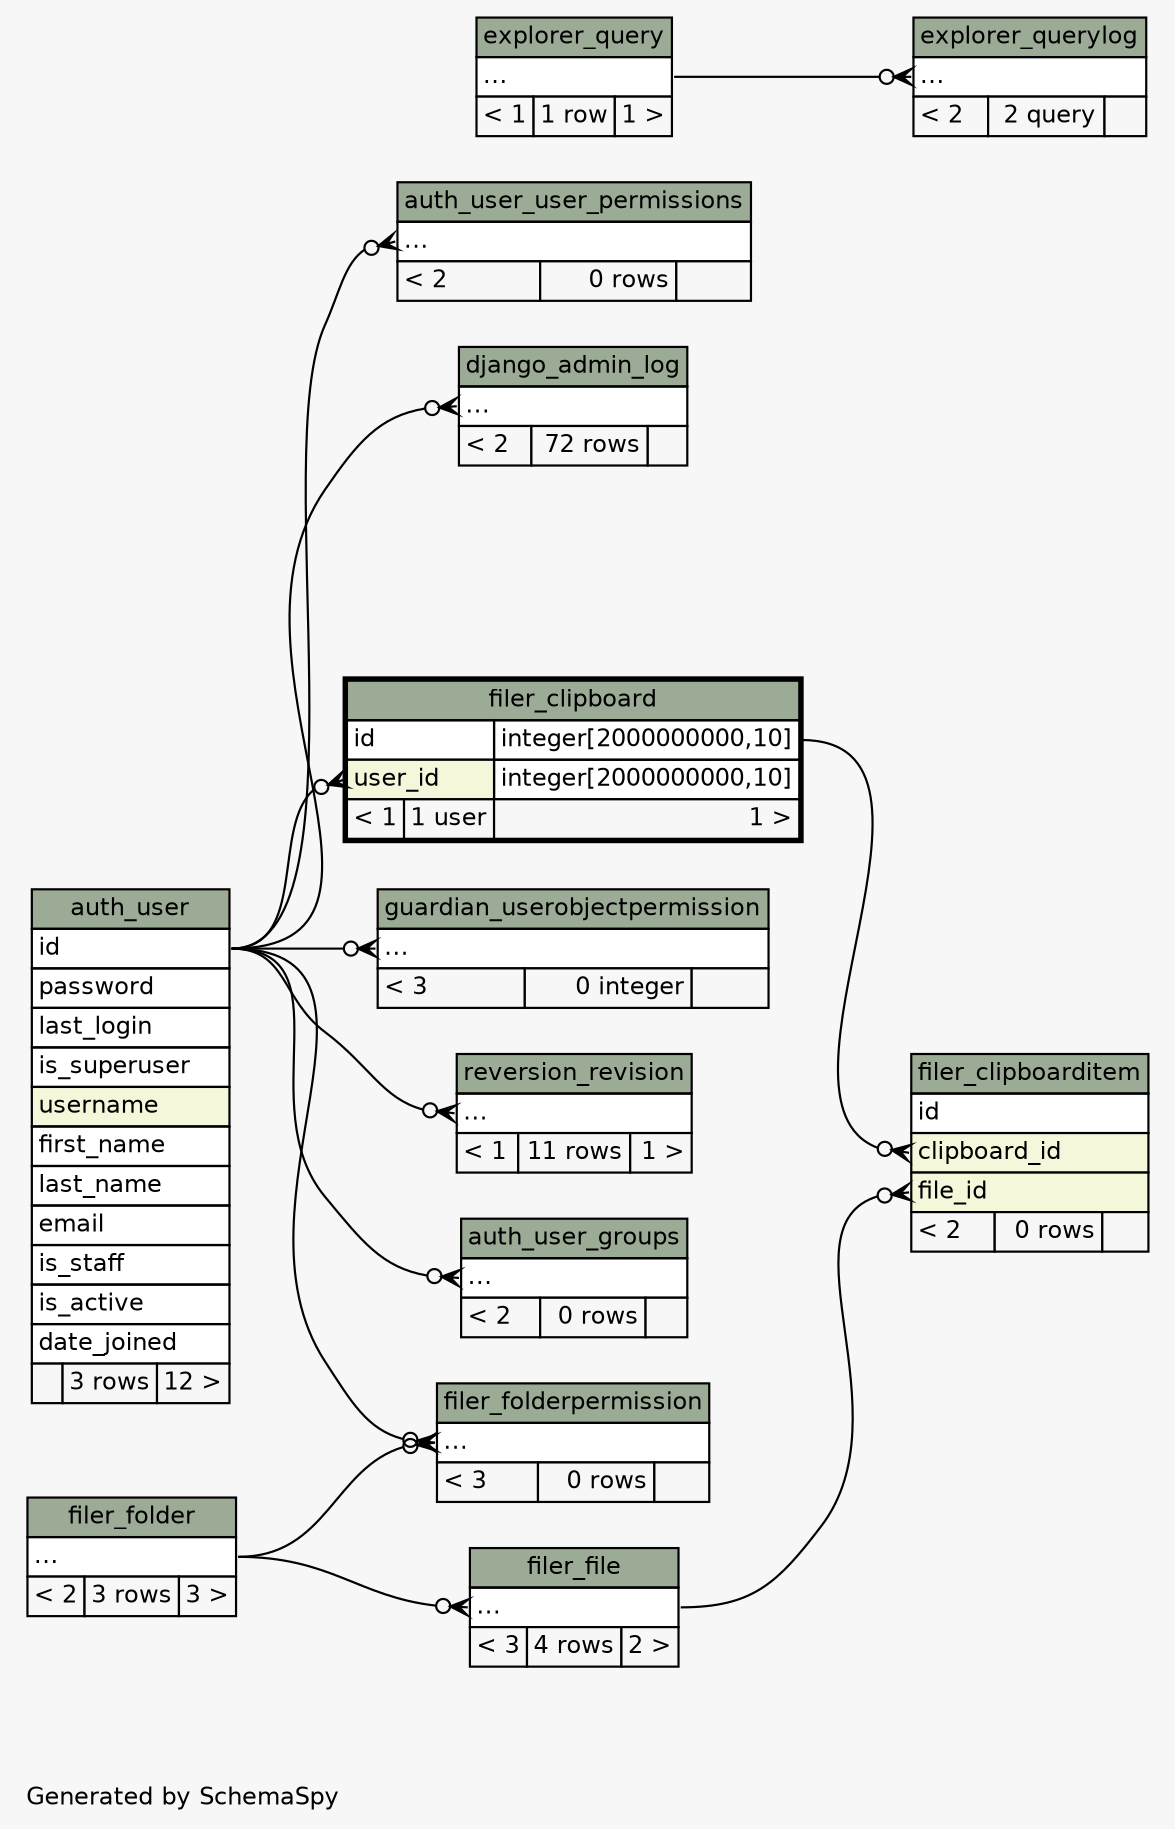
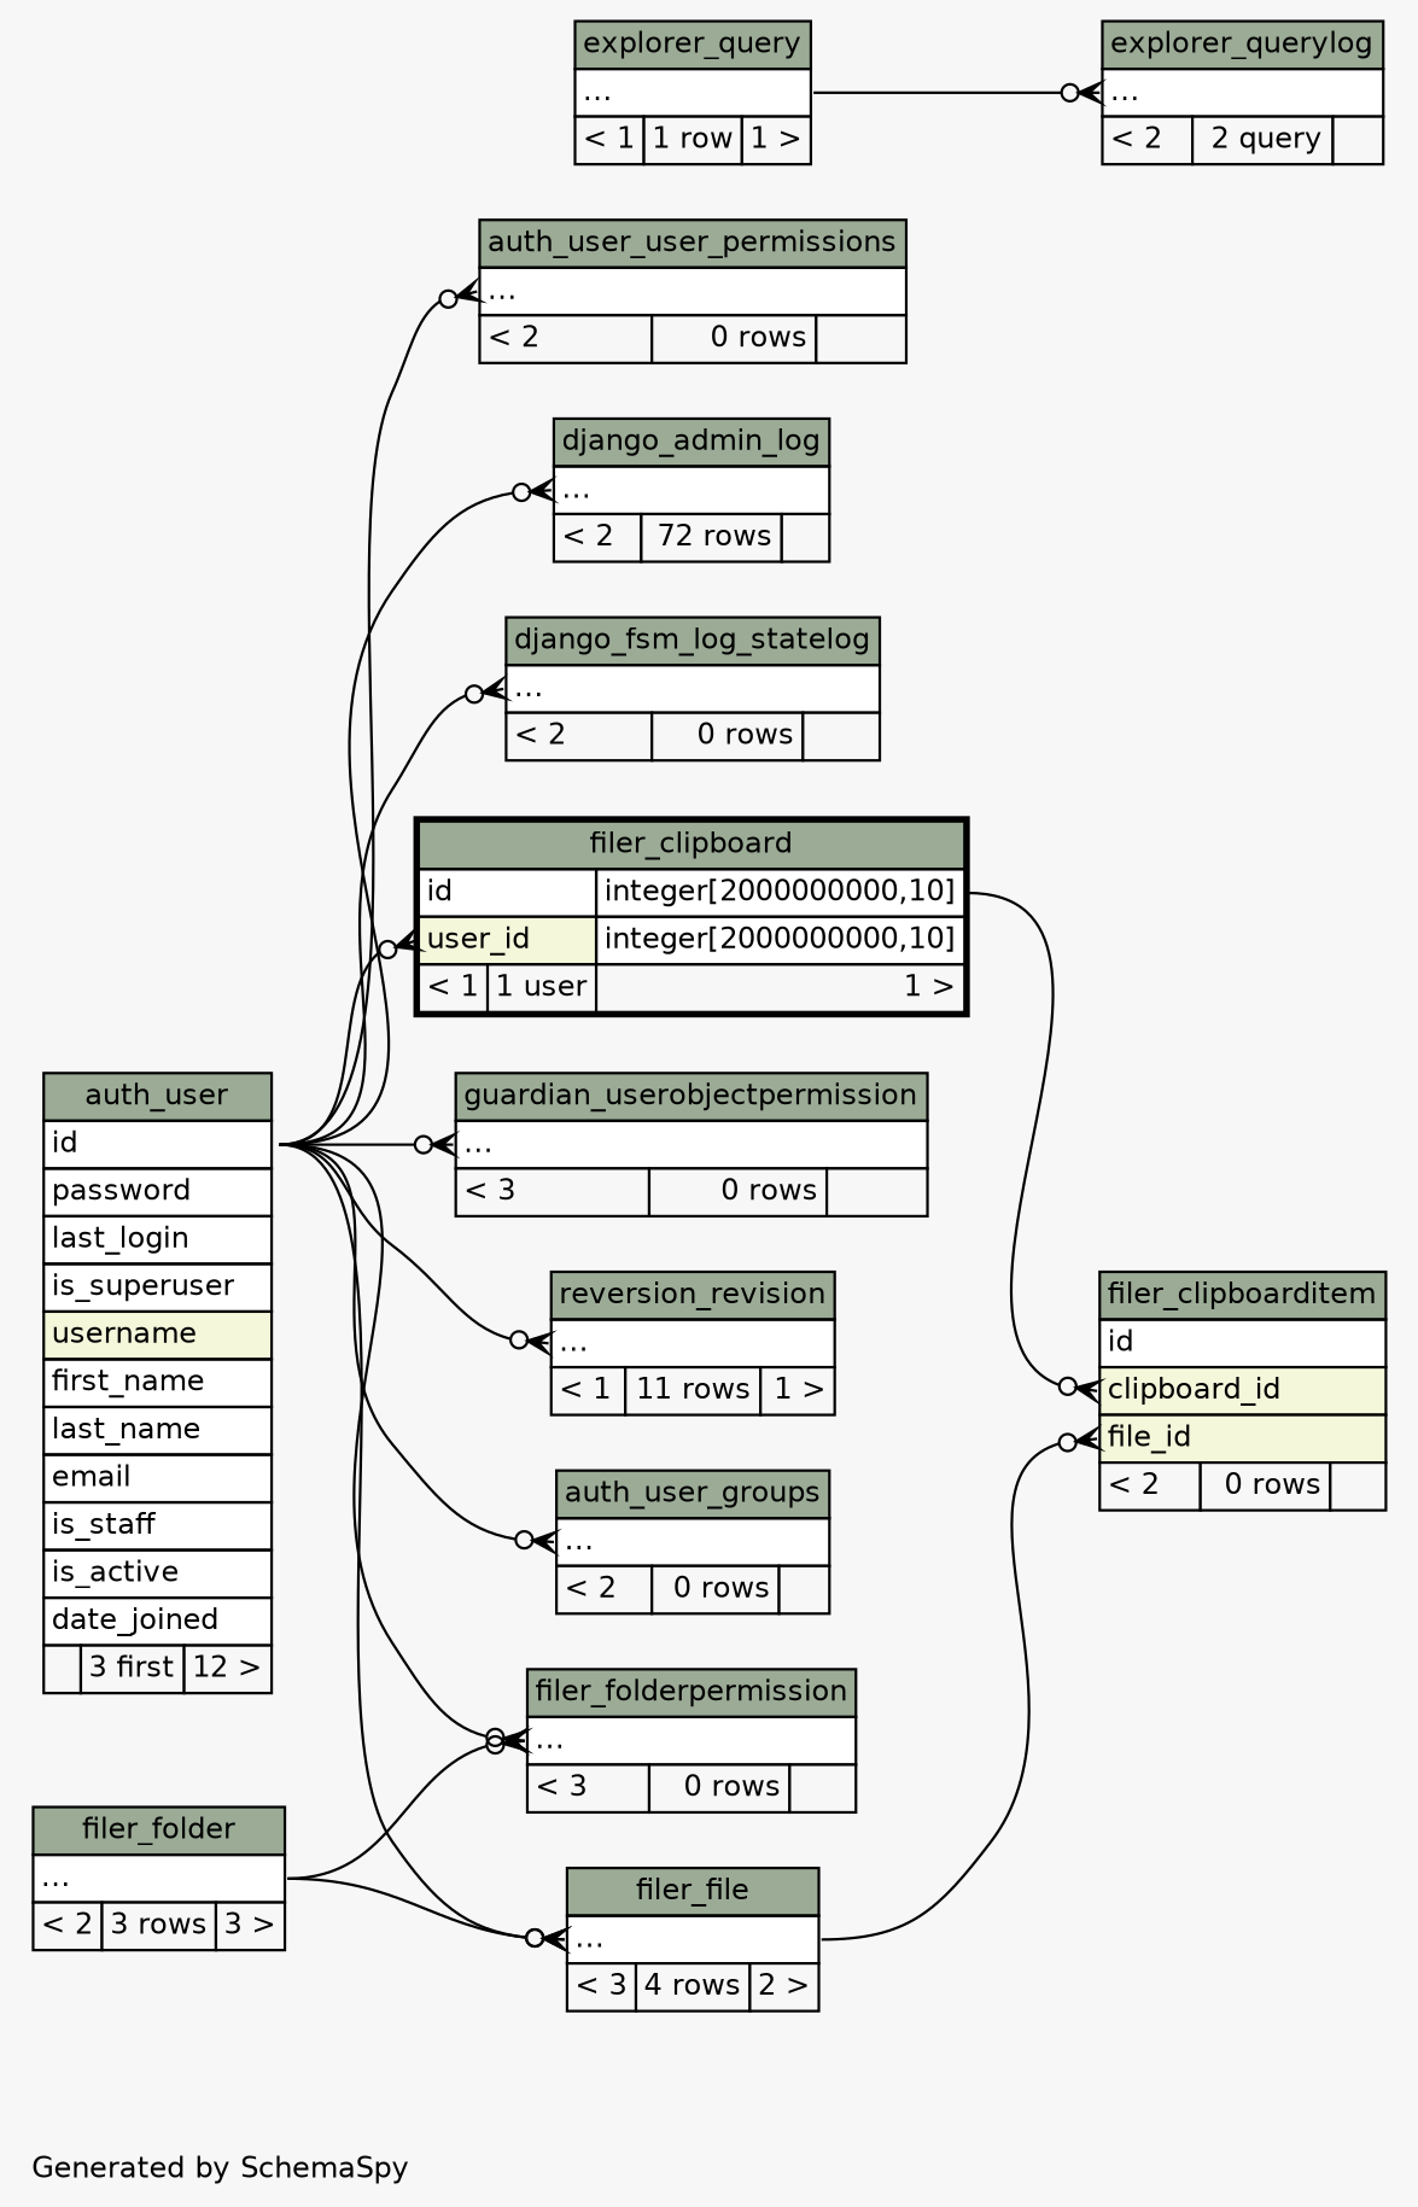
  digraph {
    bgcolor="#f7f7f7"
    fontname=Helvetica
    fontsize=11
    label="\nGenerated by SchemaSpy"
    labeljust=l
    nodesep=0.18
    rankdir=RL
    ranksep=0.46
    node [fontname=Helvetica fontsize=11 shape=plaintext]
    edge [arrowhead=none arrowsize=0.8 arrowtail=crowodot dir=back headport="id:e" tailport="elipses:w"]
    n1 [label=<     <TABLE BORDER="0" CELLBORDER="1" CELLSPACING="0" BGCOLOR="#ffffff">       <TR><TD COLSPAN="3" BGCOLOR="#9bab96" ALIGN="CENTER">auth_user_groups</TD></TR>       <TR><TD PORT="elipses" COLSPAN="3" ALIGN="LEFT">...</TD></TR>       <TR><TD ALIGN="LEFT" BGCOLOR="#f7f7f7">&lt; 2</TD><TD ALIGN="RIGHT" BGCOLOR="#f7f7f7">0 rows</TD><TD ALIGN="RIGHT" BGCOLOR="#f7f7f7">  </TD></TR>     </TABLE>>]
-   n2 [label=<     <TABLE BORDER="0" CELLBORDER="1" CELLSPACING="0" BGCOLOR="#ffffff">       <TR><TD COLSPAN="3" BGCOLOR="#9bab96" ALIGN="CENTER">auth_user</TD></TR>       <TR><TD PORT="id" COLSPAN="3" ALIGN="LEFT">id</TD></TR>       <TR><TD PORT="password" COLSPAN="3" ALIGN="LEFT">password</TD></TR>       <TR><TD PORT="last_login" COLSPAN="3" ALIGN="LEFT">last_login</TD></TR>       <TR><TD PORT="is_superuser" COLSPAN="3" ALIGN="LEFT">is_superuser</TD></TR>       <TR><TD PORT="username" COLSPAN="3" BGCOLOR="#f4f7da" ALIGN="LEFT">username</TD></TR>       <TR><TD PORT="first_name" COLSPAN="3" ALIGN="LEFT">first_name</TD></TR>       <TR><TD PORT="last_name" COLSPAN="3" ALIGN="LEFT">last_name</TD></TR>       <TR><TD PORT="email" COLSPAN="3" ALIGN="LEFT">email</TD></TR>       <TR><TD PORT="is_staff" COLSPAN="3" ALIGN="LEFT">is_staff</TD></TR>       <TR><TD PORT="is_active" COLSPAN="3" ALIGN="LEFT">is_active</TD></TR>       <TR><TD PORT="date_joined" COLSPAN="3" ALIGN="LEFT">date_joined</TD></TR>       <TR><TD ALIGN="LEFT" BGCOLOR="#f7f7f7">  </TD><TD ALIGN="RIGHT" BGCOLOR="#f7f7f7">3 rows</TD><TD ALIGN="RIGHT" BGCOLOR="#f7f7f7">12 &gt;</TD></TR>     </TABLE>>]
+   n2 [label=<     <TABLE BORDER="0" CELLBORDER="1" CELLSPACING="0" BGCOLOR="#ffffff">       <TR><TD COLSPAN="3" BGCOLOR="#9bab96" ALIGN="CENTER">auth_user</TD></TR>       <TR><TD PORT="id" COLSPAN="3" ALIGN="LEFT">id</TD></TR>       <TR><TD PORT="password" COLSPAN="3" ALIGN="LEFT">password</TD></TR>       <TR><TD PORT="last_login" COLSPAN="3" ALIGN="LEFT">last_login</TD></TR>       <TR><TD PORT="is_superuser" COLSPAN="3" ALIGN="LEFT">is_superuser</TD></TR>       <TR><TD PORT="username" COLSPAN="3" BGCOLOR="#f4f7da" ALIGN="LEFT">username</TD></TR>       <TR><TD PORT="first_name" COLSPAN="3" ALIGN="LEFT">first_name</TD></TR>       <TR><TD PORT="last_name" COLSPAN="3" ALIGN="LEFT">last_name</TD></TR>       <TR><TD PORT="email" COLSPAN="3" ALIGN="LEFT">email</TD></TR>       <TR><TD PORT="is_staff" COLSPAN="3" ALIGN="LEFT">is_staff</TD></TR>       <TR><TD PORT="is_active" COLSPAN="3" ALIGN="LEFT">is_active</TD></TR>       <TR><TD PORT="date_joined" COLSPAN="3" ALIGN="LEFT">date_joined</TD></TR>       <TR><TD ALIGN="LEFT" BGCOLOR="#f7f7f7">  </TD><TD ALIGN="RIGHT" BGCOLOR="#f7f7f7">3 first</TD><TD ALIGN="RIGHT" BGCOLOR="#f7f7f7">12 &gt;</TD></TR>     </TABLE>>]
    n3 [label=<     <TABLE BORDER="0" CELLBORDER="1" CELLSPACING="0" BGCOLOR="#ffffff">       <TR><TD COLSPAN="3" BGCOLOR="#9bab96" ALIGN="CENTER">auth_user_user_permissions</TD></TR>       <TR><TD PORT="elipses" COLSPAN="3" ALIGN="LEFT">...</TD></TR>       <TR><TD ALIGN="LEFT" BGCOLOR="#f7f7f7">&lt; 2</TD><TD ALIGN="RIGHT" BGCOLOR="#f7f7f7">0 rows</TD><TD ALIGN="RIGHT" BGCOLOR="#f7f7f7">  </TD></TR>     </TABLE>>]
    n4 [label=<     <TABLE BORDER="0" CELLBORDER="1" CELLSPACING="0" BGCOLOR="#ffffff">       <TR><TD COLSPAN="3" BGCOLOR="#9bab96" ALIGN="CENTER">django_admin_log</TD></TR>       <TR><TD PORT="elipses" COLSPAN="3" ALIGN="LEFT">...</TD></TR>       <TR><TD ALIGN="LEFT" BGCOLOR="#f7f7f7">&lt; 2</TD><TD ALIGN="RIGHT" BGCOLOR="#f7f7f7">72 rows</TD><TD ALIGN="RIGHT" BGCOLOR="#f7f7f7">  </TD></TR>     </TABLE>>]
+   n5 [label=<     <TABLE BORDER="0" CELLBORDER="1" CELLSPACING="0" BGCOLOR="#ffffff">       <TR><TD COLSPAN="3" BGCOLOR="#9bab96" ALIGN="CENTER">django_fsm_log_statelog</TD></TR>       <TR><TD PORT="elipses" COLSPAN="3" ALIGN="LEFT">...</TD></TR>       <TR><TD ALIGN="LEFT" BGCOLOR="#f7f7f7">&lt; 2</TD><TD ALIGN="RIGHT" BGCOLOR="#f7f7f7">0 rows</TD><TD ALIGN="RIGHT" BGCOLOR="#f7f7f7">  </TD></TR>     </TABLE>>]
    n6 [label=<     <TABLE BORDER="0" CELLBORDER="1" CELLSPACING="0" BGCOLOR="#ffffff">       <TR><TD COLSPAN="3" BGCOLOR="#9bab96" ALIGN="CENTER">explorer_query</TD></TR>       <TR><TD PORT="elipses" COLSPAN="3" ALIGN="LEFT">...</TD></TR>       <TR><TD ALIGN="LEFT" BGCOLOR="#f7f7f7">&lt; 1</TD><TD ALIGN="RIGHT" BGCOLOR="#f7f7f7">1 row</TD><TD ALIGN="RIGHT" BGCOLOR="#f7f7f7">1 &gt;</TD></TR>     </TABLE>>]
    n7 [label=<     <TABLE BORDER="0" CELLBORDER="1" CELLSPACING="0" BGCOLOR="#ffffff">       <TR><TD COLSPAN="3" BGCOLOR="#9bab96" ALIGN="CENTER">explorer_querylog</TD></TR>       <TR><TD PORT="elipses" COLSPAN="3" ALIGN="LEFT">...</TD></TR>       <TR><TD ALIGN="LEFT" BGCOLOR="#f7f7f7">&lt; 2</TD><TD ALIGN="RIGHT" BGCOLOR="#f7f7f7">2 query</TD><TD ALIGN="RIGHT" BGCOLOR="#f7f7f7">  </TD></TR>     </TABLE>>]
    n8 [label=<     <TABLE BORDER="2" CELLBORDER="1" CELLSPACING="0" BGCOLOR="#ffffff">       <TR><TD COLSPAN="3" BGCOLOR="#9bab96" ALIGN="CENTER">filer_clipboard</TD></TR>       <TR><TD PORT="id" COLSPAN="2" ALIGN="LEFT">id</TD><TD PORT="id.type" ALIGN="LEFT">integer[2000000000,10]</TD></TR>       <TR><TD PORT="user_id" COLSPAN="2" BGCOLOR="#f4f7da" ALIGN="LEFT">user_id</TD><TD PORT="user_id.type" ALIGN="LEFT">integer[2000000000,10]</TD></TR>       <TR><TD ALIGN="LEFT" BGCOLOR="#f7f7f7">&lt; 1</TD><TD ALIGN="RIGHT" BGCOLOR="#f7f7f7">1 user</TD><TD ALIGN="RIGHT" BGCOLOR="#f7f7f7">1 &gt;</TD></TR>     </TABLE>>]
    n9 [label=<     <TABLE BORDER="0" CELLBORDER="1" CELLSPACING="0" BGCOLOR="#ffffff">       <TR><TD COLSPAN="3" BGCOLOR="#9bab96" ALIGN="CENTER">filer_clipboarditem</TD></TR>       <TR><TD PORT="id" COLSPAN="3" ALIGN="LEFT">id</TD></TR>       <TR><TD PORT="clipboard_id" COLSPAN="3" BGCOLOR="#f4f7da" ALIGN="LEFT">clipboard_id</TD></TR>       <TR><TD PORT="file_id" COLSPAN="3" BGCOLOR="#f4f7da" ALIGN="LEFT">file_id</TD></TR>       <TR><TD ALIGN="LEFT" BGCOLOR="#f7f7f7">&lt; 2</TD><TD ALIGN="RIGHT" BGCOLOR="#f7f7f7">0 rows</TD><TD ALIGN="RIGHT" BGCOLOR="#f7f7f7">  </TD></TR>     </TABLE>>]
    n10 [label=<     <TABLE BORDER="0" CELLBORDER="1" CELLSPACING="0" BGCOLOR="#ffffff">       <TR><TD COLSPAN="3" BGCOLOR="#9bab96" ALIGN="CENTER">filer_file</TD></TR>       <TR><TD PORT="elipses" COLSPAN="3" ALIGN="LEFT">...</TD></TR>       <TR><TD ALIGN="LEFT" BGCOLOR="#f7f7f7">&lt; 3</TD><TD ALIGN="RIGHT" BGCOLOR="#f7f7f7">4 rows</TD><TD ALIGN="RIGHT" BGCOLOR="#f7f7f7">2 &gt;</TD></TR>     </TABLE>>]
    n11 [label=<     <TABLE BORDER="0" CELLBORDER="1" CELLSPACING="0" BGCOLOR="#ffffff">       <TR><TD COLSPAN="3" BGCOLOR="#9bab96" ALIGN="CENTER">filer_folder</TD></TR>       <TR><TD PORT="elipses" COLSPAN="3" ALIGN="LEFT">...</TD></TR>       <TR><TD ALIGN="LEFT" BGCOLOR="#f7f7f7">&lt; 2</TD><TD ALIGN="RIGHT" BGCOLOR="#f7f7f7">3 rows</TD><TD ALIGN="RIGHT" BGCOLOR="#f7f7f7">3 &gt;</TD></TR>     </TABLE>>]
    n12 [label=<     <TABLE BORDER="0" CELLBORDER="1" CELLSPACING="0" BGCOLOR="#ffffff">       <TR><TD COLSPAN="3" BGCOLOR="#9bab96" ALIGN="CENTER">filer_folderpermission</TD></TR>       <TR><TD PORT="elipses" COLSPAN="3" ALIGN="LEFT">...</TD></TR>       <TR><TD ALIGN="LEFT" BGCOLOR="#f7f7f7">&lt; 3</TD><TD ALIGN="RIGHT" BGCOLOR="#f7f7f7">0 rows</TD><TD ALIGN="RIGHT" BGCOLOR="#f7f7f7">  </TD></TR>     </TABLE>>]
-   n13 [label=<     <TABLE BORDER="0" CELLBORDER="1" CELLSPACING="0" BGCOLOR="#ffffff">       <TR><TD COLSPAN="3" BGCOLOR="#9bab96" ALIGN="CENTER">guardian_userobjectpermission</TD></TR>       <TR><TD PORT="elipses" COLSPAN="3" ALIGN="LEFT">...</TD></TR>       <TR><TD ALIGN="LEFT" BGCOLOR="#f7f7f7">&lt; 3</TD><TD ALIGN="RIGHT" BGCOLOR="#f7f7f7">0 integer</TD><TD ALIGN="RIGHT" BGCOLOR="#f7f7f7">  </TD></TR>     </TABLE>>]
+   n13 [label=<     <TABLE BORDER="0" CELLBORDER="1" CELLSPACING="0" BGCOLOR="#ffffff">       <TR><TD COLSPAN="3" BGCOLOR="#9bab96" ALIGN="CENTER">guardian_userobjectpermission</TD></TR>       <TR><TD PORT="elipses" COLSPAN="3" ALIGN="LEFT">...</TD></TR>       <TR><TD ALIGN="LEFT" BGCOLOR="#f7f7f7">&lt; 3</TD><TD ALIGN="RIGHT" BGCOLOR="#f7f7f7">0 rows</TD><TD ALIGN="RIGHT" BGCOLOR="#f7f7f7">  </TD></TR>     </TABLE>>]
    n14 [label=<     <TABLE BORDER="0" CELLBORDER="1" CELLSPACING="0" BGCOLOR="#ffffff">       <TR><TD COLSPAN="3" BGCOLOR="#9bab96" ALIGN="CENTER">reversion_revision</TD></TR>       <TR><TD PORT="elipses" COLSPAN="3" ALIGN="LEFT">...</TD></TR>       <TR><TD ALIGN="LEFT" BGCOLOR="#f7f7f7">&lt; 1</TD><TD ALIGN="RIGHT" BGCOLOR="#f7f7f7">11 rows</TD><TD ALIGN="RIGHT" BGCOLOR="#f7f7f7">1 &gt;</TD></TR>     </TABLE>>]
    n1 -> n2
    n3 -> n2
    n4 -> n2
+   n5 -> n2
    n7 -> n6 [headport="elipses:e"]
    n8 -> n2 [tailport="user_id:w"]
    n9 -> n8 [headport="id.type:e" tailport="clipboard_id:w"]
    n9 -> n10 [headport="elipses:e" tailport="file_id:w"]
+   n10 -> n2
    n10 -> n11 [headport="elipses:e"]
    n12 -> n2
    n12 -> n11 [headport="elipses:e"]
    n13 -> n2
    n14 -> n2
  }
